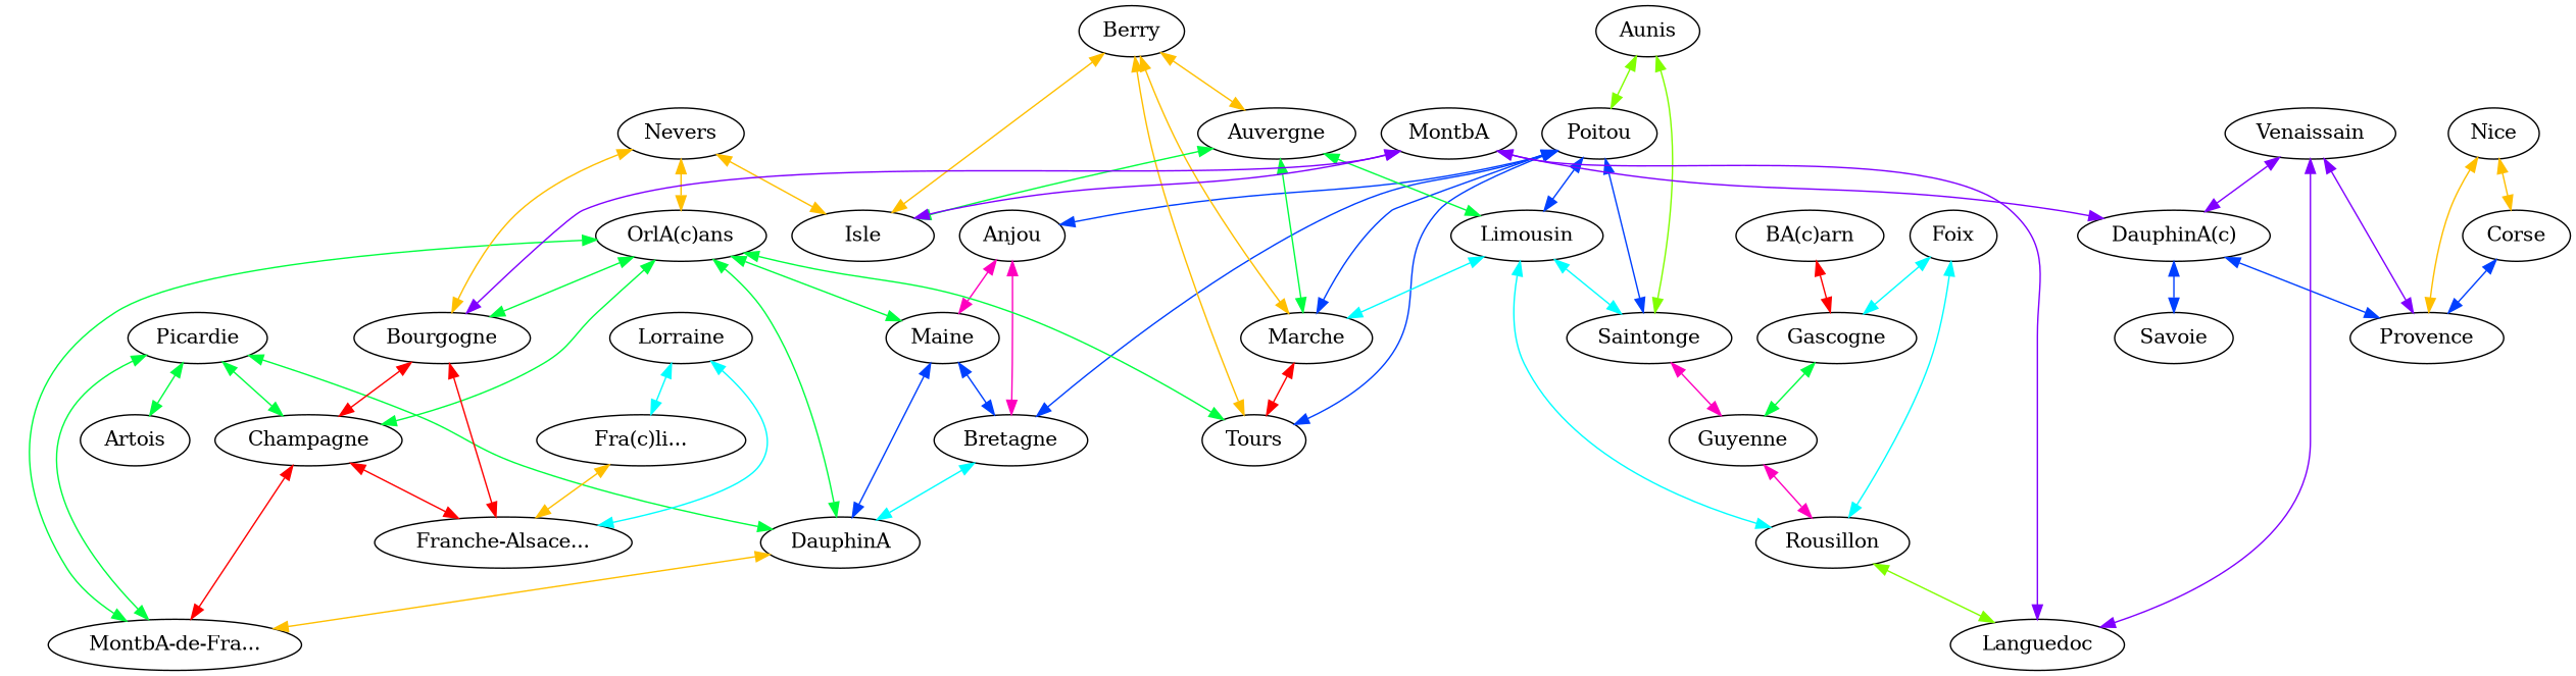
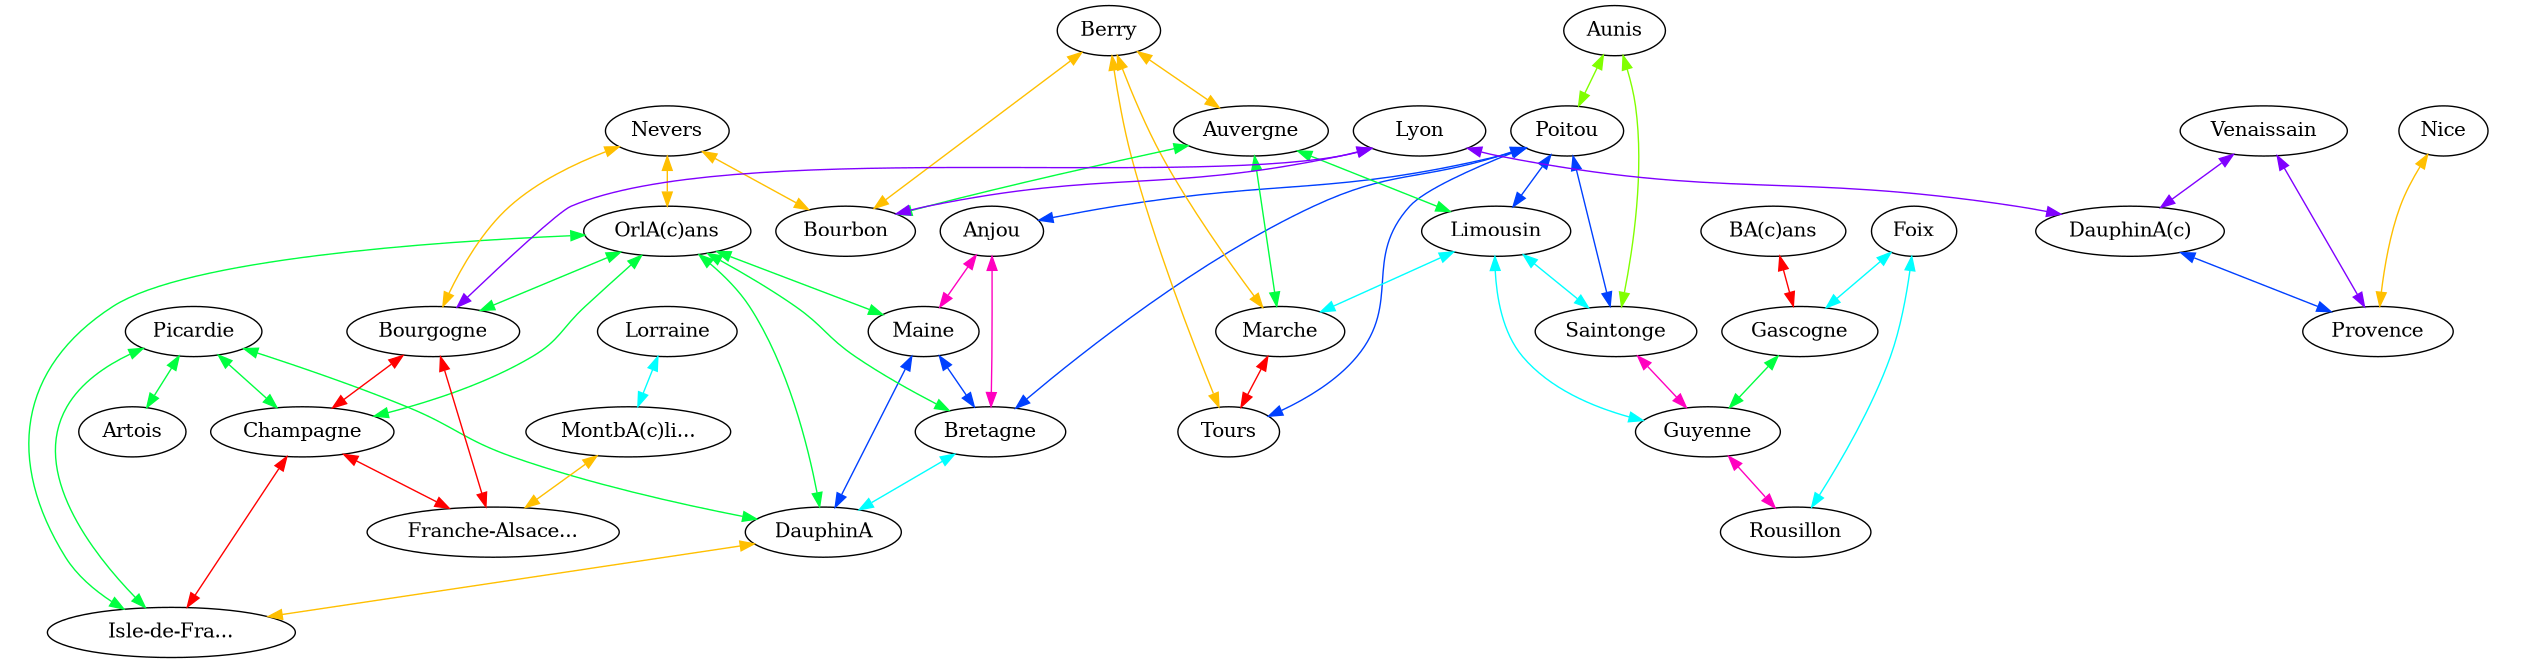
  graph {
    edge [color="0.375,1,1" dir=both]
    n1 [label=Artois]
    n2 [label=Picardie]
    n3 [label=DauphinA]
-   n4 [label="MontbA-de-Fra..."]
+   n4 [label="Isle-de-Fra..."]
    n5 [label=Champagne]
    n6 [label="Franche-Alsace..."]
    n7 [label=Bretagne]
    n8 [label=Maine]
    n9 [label=Anjou]
    n10 [label=Poitou]
    n11 [label=Tours]
    n12 [label=Marche]
    n13 [label=Limousin]
    n14 [label=Saintonge]
    n15 [label=Guyenne]
    n16 [label="OrlA(c)ans"]
    n17 [label=Bourgogne]
    n18 [label=Berry]
-   n19 [label=Isle]
+   n19 [label=Bourbon]
    n20 [label=Auvergne]
    n21 [label=Nevers]
    n22 [label=Rousillon]
    n23 [label=Lorraine]
-   n24 [label="Fra(c)li..."]
+   n24 [label="MontbA(c)li..."]
    n25 [label=Aunis]
    n26 [label=Gascogne]
-   n27 [label=Languedoc]
-   n28 [label="BA(c)arn"]
+   n28 [label="BA(c)ans"]
    n29 [label=Foix]
-   n30 [label=MontbA]
+   n30 [label=Lyon]
    n31 [label="DauphinA(c)"]
-   n32 [label=Savoie]
    n33 [label=Provence]
    n34 [label=Venaissain]
    n35 [label=Nice]
-   n36 [label=Corse]
    n2 -- n1
    n2 -- n3
    n2 -- n4
    n2 -- n5
    n3 -- n4 [color="0.125,1,1"]
    n5 -- n4 [color="1,1,1"]
    n5 -- n6 [color="1,1,1"]
    n7 -- n3 [color="0.5,1,1"]
    n8 -- n3 [color="0.625,1,1"]
    n8 -- n7 [color="0.625,1,1"]
    n9 -- n7 [color="0.875,1,1"]
    n9 -- n8 [color="0.875,1,1"]
    n10 -- n7 [color="0.625,1,1"]
    n10 -- n9 [color="0.625,1,1"]
    n10 -- n11 [color="0.625,1,1"]
-   n10 -- n12 [color="0.625,1,1"]
    n10 -- n13 [color="0.625,1,1"]
    n10 -- n14 [color="0.625,1,1"]
    n12 -- n11 [color="1,1,1"]
    n13 -- n12 [color="0.5,1,1"]
    n13 -- n14 [color="0.5,1,1"]
-   n13 -- n22 [color="0.5,1,1"]
+   n13 -- n15 [color="0.5,1,1"]
    n14 -- n15 [color="0.875,1,1"]
    n15 -- n22 [color="0.875,1,1"]
    n16 -- n3
    n16 -- n4
    n16 -- n5
    n16 -- n8
-   n16 -- n11
+   n16 -- n7
    n16 -- n17
    n17 -- n5 [color="1,1,1"]
    n17 -- n6 [color="1,1,1"]
    n18 -- n11 [color="0.125,1,1"]
    n18 -- n12 [color="0.125,1,1"]
    n18 -- n19 [color="0.125,1,1"]
    n18 -- n20 [color="0.125,1,1"]
    n20 -- n12
    n20 -- n13
    n20 -- n19
    n21 -- n16 [color="0.125,1,1"]
    n21 -- n17 [color="0.125,1,1"]
    n21 -- n19 [color="0.125,1,1"]
-   n22 -- n27 [color="0.25,1,1"]
-   n23 -- n6 [color="0.5,1,1"]
    n23 -- n24 [color="0.5,1,1"]
    n24 -- n6 [color="0.125,1,1"]
    n25 -- n10 [color="0.25,1,1"]
    n25 -- n14 [color="0.25,1,1"]
    n26 -- n15
    n28 -- n26 [color="1,1,1"]
    n29 -- n22 [color="0.5,1,1"]
    n29 -- n26 [color="0.5,1,1"]
    n30 -- n17 [color="0.75,1,1"]
    n30 -- n19 [color="0.75,1,1"]
-   n30 -- n27 [color="0.75,1,1"]
    n30 -- n31 [color="0.75,1,1"]
-   n31 -- n32 [color="0.625,1,1"]
    n31 -- n33 [color="0.625,1,1"]
-   n34 -- n27 [color="0.75,1,1"]
    n34 -- n31 [color="0.75,1,1"]
    n34 -- n33 [color="0.75,1,1"]
    n35 -- n33 [color="0.125,1,1"]
-   n35 -- n36 [color="0.125,1,1"]
-   n36 -- n33 [color="0.625,1,1"]
  }
